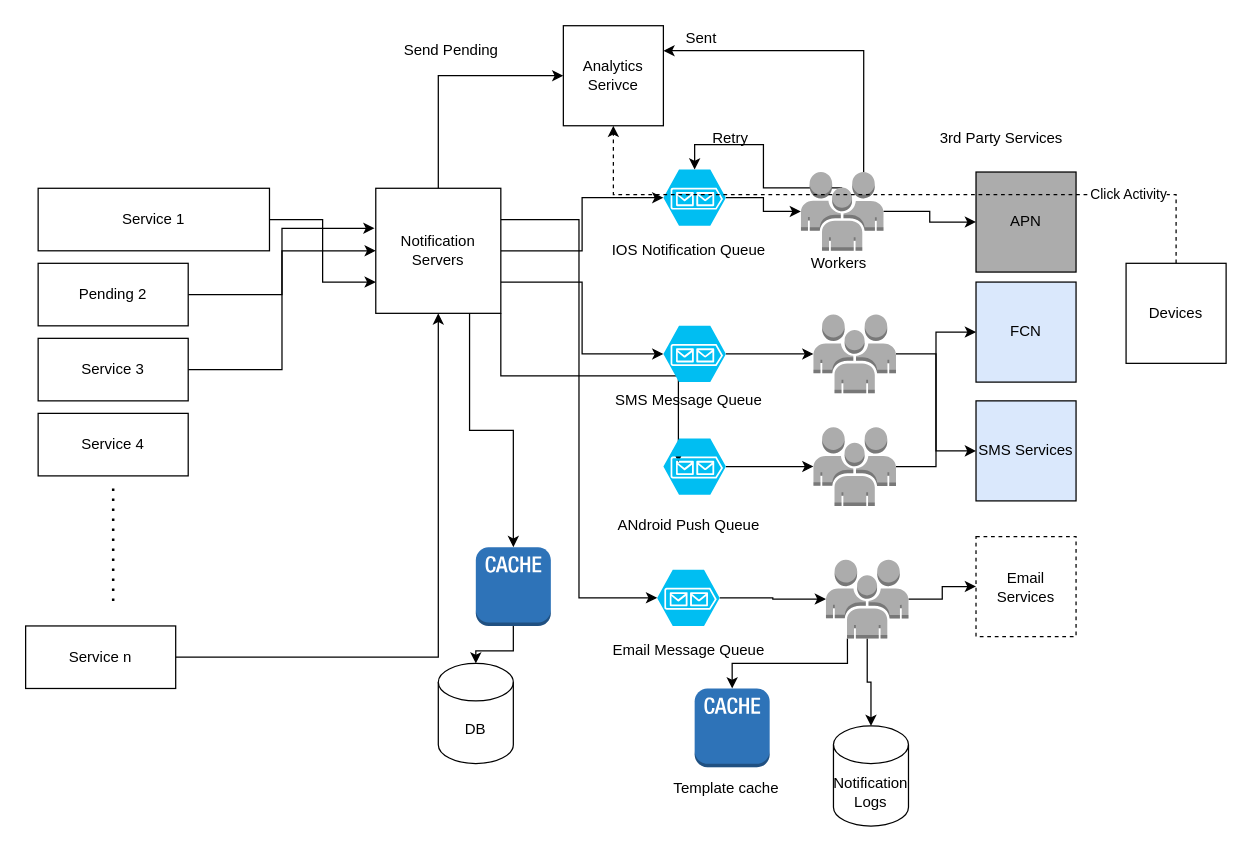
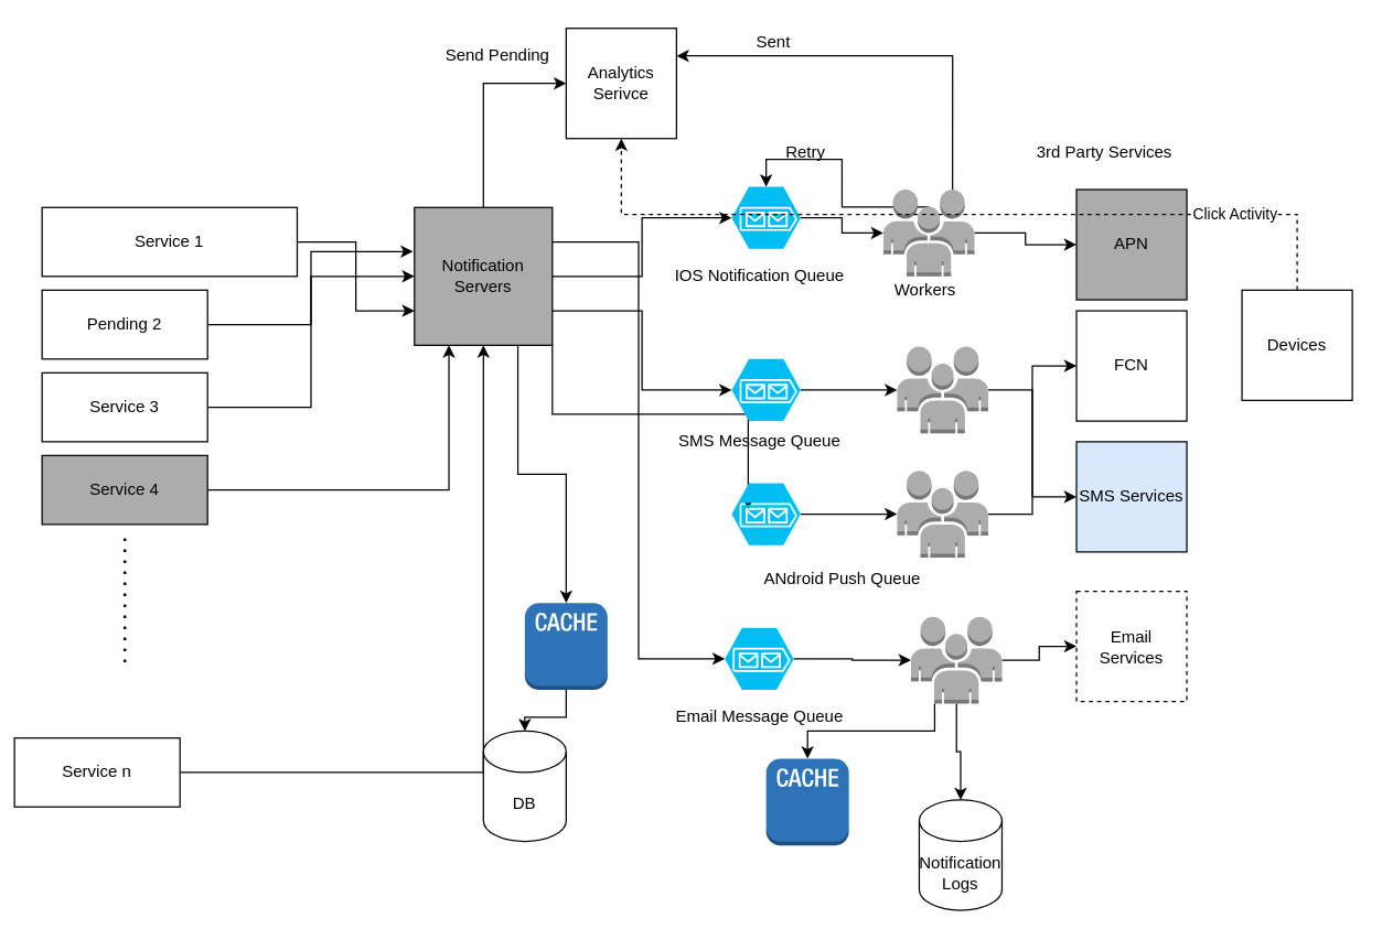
  <mxCell id="0" />
  <mxCell id="1" parent="0" />
  <mxCell id="2" style="edgeStyle=orthogonalEdgeStyle;rounded=0;orthogonalLoop=1;jettySize=auto;html=1;entryX=0;entryY=0.75;entryDx=0;entryDy=0;" edge="1" parent="1" source="3" target="18"><mxGeometry relative="1" as="geometry" /></mxCell>
  <mxCell id="3" value="Service 1" style="rounded=0;whiteSpace=wrap;html=1;" vertex="1" parent="1"><mxGeometry x="30" y="150" width="185" height="50" as="geometry" /></mxCell>
  <mxCell id="4" style="edgeStyle=orthogonalEdgeStyle;rounded=0;orthogonalLoop=1;jettySize=auto;html=1;exitX=1;exitY=0.5;exitDx=0;exitDy=0;entryX=0;entryY=0.5;entryDx=0;entryDy=0;" edge="1" parent="1" source="5" target="18"><mxGeometry relative="1" as="geometry" /></mxCell>
  <mxCell id="5" value="Pending 2" style="rounded=0;whiteSpace=wrap;html=1;" vertex="1" parent="1"><mxGeometry x="30" y="210" width="120" height="50" as="geometry" /></mxCell>
  <mxCell id="6" style="edgeStyle=orthogonalEdgeStyle;rounded=0;orthogonalLoop=1;jettySize=auto;html=1;exitX=1;exitY=0.5;exitDx=0;exitDy=0;entryX=-0.01;entryY=0.32;entryDx=0;entryDy=0;entryPerimeter=0;" edge="1" parent="1" source="7" target="18"><mxGeometry relative="1" as="geometry" /></mxCell>
  <mxCell id="7" value="Service 3" style="rounded=0;whiteSpace=wrap;html=1;" vertex="1" parent="1"><mxGeometry x="30" y="270" width="120" height="50" as="geometry" /></mxCell>
- <mxCell id="9" value="Service 4" style="rounded=0;whiteSpace=wrap;html=1;" vertex="1" parent="1"><mxGeometry x="30" y="330" width="120" height="50" as="geometry" /></mxCell>
+ <mxCell id="8" style="edgeStyle=orthogonalEdgeStyle;rounded=0;orthogonalLoop=1;jettySize=auto;html=1;entryX=0.25;entryY=1;entryDx=0;entryDy=0;" edge="1" parent="1" source="9" target="18"><mxGeometry relative="1" as="geometry" /></mxCell>
+ <mxCell id="9" value="Service 4" style="rounded=0;whiteSpace=wrap;html=1;fillColor=#acacac;" vertex="1" parent="1"><mxGeometry x="30" y="330" width="120" height="50" as="geometry" /></mxCell>
  <mxCell id="10" style="edgeStyle=orthogonalEdgeStyle;rounded=0;orthogonalLoop=1;jettySize=auto;html=1;exitX=1;exitY=0.5;exitDx=0;exitDy=0;entryX=0.5;entryY=1;entryDx=0;entryDy=0;" edge="1" parent="1" source="11" target="18"><mxGeometry relative="1" as="geometry" /></mxCell>
- <mxCell id="11" value="Service n" style="rounded=0;whiteSpace=wrap;html=1;" vertex="1" parent="1"><mxGeometry x="20" y="500" width="120" height="50" as="geometry" /></mxCell>
+ <mxCell id="11" value="Service n" style="rounded=0;whiteSpace=wrap;html=1;" vertex="1" parent="1"><mxGeometry x="10" y="535" width="120" height="50" as="geometry" /></mxCell>
  <mxCell id="12" style="edgeStyle=orthogonalEdgeStyle;rounded=0;orthogonalLoop=1;jettySize=auto;html=1;exitX=0.75;exitY=1;exitDx=0;exitDy=0;" edge="1" parent="1" source="18" target="22"><mxGeometry relative="1" as="geometry" /></mxCell>
  <mxCell id="13" style="edgeStyle=orthogonalEdgeStyle;rounded=0;orthogonalLoop=1;jettySize=auto;html=1;entryX=0;entryY=0.5;entryDx=0;entryDy=0;entryPerimeter=0;" edge="1" parent="1" source="18" target="24"><mxGeometry relative="1" as="geometry" /></mxCell>
  <mxCell id="14" style="edgeStyle=orthogonalEdgeStyle;rounded=0;orthogonalLoop=1;jettySize=auto;html=1;exitX=1;exitY=0.75;exitDx=0;exitDy=0;entryX=0;entryY=0.5;entryDx=0;entryDy=0;entryPerimeter=0;" edge="1" parent="1" source="18" target="26"><mxGeometry relative="1" as="geometry" /></mxCell>
  <mxCell id="15" style="edgeStyle=orthogonalEdgeStyle;rounded=0;orthogonalLoop=1;jettySize=auto;html=1;exitX=1;exitY=1;exitDx=0;exitDy=0;entryX=0.24;entryY=0.422;entryDx=0;entryDy=0;entryPerimeter=0;" edge="1" parent="1" source="18" target="28"><mxGeometry relative="1" as="geometry" /></mxCell>
  <mxCell id="16" style="edgeStyle=orthogonalEdgeStyle;rounded=0;orthogonalLoop=1;jettySize=auto;html=1;exitX=1;exitY=0.25;exitDx=0;exitDy=0;entryX=0;entryY=0.5;entryDx=0;entryDy=0;entryPerimeter=0;" edge="1" parent="1" source="18" target="30"><mxGeometry relative="1" as="geometry" /></mxCell>
  <mxCell id="17" style="edgeStyle=orthogonalEdgeStyle;rounded=0;orthogonalLoop=1;jettySize=auto;html=1;exitX=0.5;exitY=0;exitDx=0;exitDy=0;entryX=0;entryY=0.5;entryDx=0;entryDy=0;" edge="1" parent="1" source="18" target="57"><mxGeometry relative="1" as="geometry" /></mxCell>
- <mxCell id="18" value="Notification Servers" style="whiteSpace=wrap;html=1;aspect=fixed;" vertex="1" parent="1"><mxGeometry x="300" y="150" width="100" height="100" as="geometry" /></mxCell>
+ <mxCell id="18" value="Notification Servers" style="whiteSpace=wrap;html=1;aspect=fixed;fillColor=#acacac;" vertex="1" parent="1"><mxGeometry x="300" y="150" width="100" height="100" as="geometry" /></mxCell>
  <mxCell id="19" value="" style="endArrow=none;dashed=1;html=1;dashPattern=1 3;strokeWidth=2;rounded=0;" edge="1" parent="1"><mxGeometry width="50" height="50" relative="1" as="geometry"><mxPoint x="90" y="480" as="sourcePoint" /><mxPoint x="90" y="390" as="targetPoint" /><Array as="points"><mxPoint x="90" y="440" /></Array></mxGeometry></mxCell>
  <mxCell id="20" value="DB" style="shape=cylinder3;whiteSpace=wrap;html=1;boundedLbl=1;backgroundOutline=1;size=15;" vertex="1" parent="1"><mxGeometry x="350" y="530" width="60" height="80" as="geometry" /></mxCell>
  <mxCell id="21" style="edgeStyle=orthogonalEdgeStyle;rounded=0;orthogonalLoop=1;jettySize=auto;html=1;exitX=0.5;exitY=1;exitDx=0;exitDy=0;exitPerimeter=0;" edge="1" parent="1" source="22" target="20"><mxGeometry relative="1" as="geometry" /></mxCell>
  <mxCell id="22" value="" style="outlineConnect=0;dashed=0;verticalLabelPosition=bottom;verticalAlign=top;align=center;html=1;shape=mxgraph.aws3.cache_node;fillColor=#2E73B8;gradientColor=none;" vertex="1" parent="1"><mxGeometry x="380" y="437" width="60" height="63" as="geometry" /></mxCell>
  <mxCell id="23" style="edgeStyle=orthogonalEdgeStyle;rounded=0;orthogonalLoop=1;jettySize=auto;html=1;exitX=1;exitY=0.5;exitDx=0;exitDy=0;exitPerimeter=0;" edge="1" parent="1" source="24" target="38"><mxGeometry relative="1" as="geometry" /></mxCell>
  <mxCell id="24" value="" style="verticalLabelPosition=bottom;html=1;verticalAlign=top;align=center;strokeColor=none;fillColor=#00BEF2;shape=mxgraph.azure.storage_queue;" vertex="1" parent="1"><mxGeometry x="530" y="135" width="50" height="45" as="geometry" /></mxCell>
  <mxCell id="25" style="edgeStyle=orthogonalEdgeStyle;rounded=0;orthogonalLoop=1;jettySize=auto;html=1;exitX=1;exitY=0.5;exitDx=0;exitDy=0;exitPerimeter=0;" edge="1" parent="1" source="26" target="40"><mxGeometry relative="1" as="geometry" /></mxCell>
  <mxCell id="26" value="" style="verticalLabelPosition=bottom;html=1;verticalAlign=top;align=center;strokeColor=none;fillColor=#00BEF2;shape=mxgraph.azure.storage_queue;" vertex="1" parent="1"><mxGeometry x="530" y="260" width="50" height="45" as="geometry" /></mxCell>
  <mxCell id="27" style="edgeStyle=orthogonalEdgeStyle;rounded=0;orthogonalLoop=1;jettySize=auto;html=1;exitX=1;exitY=0.5;exitDx=0;exitDy=0;exitPerimeter=0;entryX=0;entryY=0.5;entryDx=0;entryDy=0;entryPerimeter=0;" edge="1" parent="1" source="28" target="42"><mxGeometry relative="1" as="geometry" /></mxCell>
  <mxCell id="28" value="" style="verticalLabelPosition=bottom;html=1;verticalAlign=top;align=center;strokeColor=none;fillColor=#00BEF2;shape=mxgraph.azure.storage_queue;" vertex="1" parent="1"><mxGeometry x="530" y="350" width="50" height="45" as="geometry" /></mxCell>
  <mxCell id="29" style="edgeStyle=orthogonalEdgeStyle;rounded=0;orthogonalLoop=1;jettySize=auto;html=1;exitX=1;exitY=0.5;exitDx=0;exitDy=0;exitPerimeter=0;" edge="1" parent="1" source="30" target="46"><mxGeometry relative="1" as="geometry" /></mxCell>
  <mxCell id="30" value="" style="verticalLabelPosition=bottom;html=1;verticalAlign=top;align=center;strokeColor=none;fillColor=#00BEF2;shape=mxgraph.azure.storage_queue;" vertex="1" parent="1"><mxGeometry x="525" y="455" width="50" height="45" as="geometry" /></mxCell>
  <mxCell id="31" value="IOS Notification Queue" style="text;html=1;align=center;verticalAlign=middle;resizable=0;points=[];autosize=1;strokeColor=none;fillColor=none;" vertex="1" parent="1"><mxGeometry x="480" y="190" width="140" height="20" as="geometry" /></mxCell>
  <mxCell id="32" value="SMS Message Queue" style="text;html=1;align=center;verticalAlign=middle;resizable=0;points=[];autosize=1;strokeColor=none;fillColor=none;" vertex="1" parent="1"><mxGeometry x="485" y="310" width="130" height="20" as="geometry" /></mxCell>
- <mxCell id="33" value="ANdroid Push Queue" style="text;html=1;align=center;verticalAlign=middle;resizable=0;points=[];autosize=1;strokeColor=none;fillColor=none;" vertex="1" parent="1"><mxGeometry x="485" y="410" width="130" height="20" as="geometry" /></mxCell>
+ <mxCell id="33" value="ANdroid Push Queue" style="text;html=1;align=center;verticalAlign=middle;resizable=0;points=[];autosize=1;strokeColor=none;fillColor=none;" vertex="1" parent="1"><mxGeometry x="545" y="410" width="130" height="20" as="geometry" /></mxCell>
  <mxCell id="34" value="Email Message Queue" style="text;html=1;align=center;verticalAlign=middle;resizable=0;points=[];autosize=1;strokeColor=none;fillColor=none;" vertex="1" parent="1"><mxGeometry x="480" y="510" width="140" height="20" as="geometry" /></mxCell>
  <mxCell id="35" style="edgeStyle=orthogonalEdgeStyle;rounded=0;orthogonalLoop=1;jettySize=auto;html=1;exitX=0.5;exitY=0.2;exitDx=0;exitDy=0;exitPerimeter=0;entryX=0.5;entryY=0;entryDx=0;entryDy=0;entryPerimeter=0;" edge="1" parent="1" source="38" target="24"><mxGeometry relative="1" as="geometry" /></mxCell>
  <mxCell id="36" style="edgeStyle=orthogonalEdgeStyle;rounded=0;orthogonalLoop=1;jettySize=auto;html=1;exitX=1;exitY=0.5;exitDx=0;exitDy=0;exitPerimeter=0;" edge="1" parent="1" source="38" target="48"><mxGeometry relative="1" as="geometry" /></mxCell>
  <mxCell id="37" style="edgeStyle=orthogonalEdgeStyle;rounded=0;orthogonalLoop=1;jettySize=auto;html=1;exitX=0.76;exitY=0;exitDx=0;exitDy=0;exitPerimeter=0;entryX=1;entryY=0.25;entryDx=0;entryDy=0;" edge="1" parent="1" source="38" target="57"><mxGeometry relative="1" as="geometry" /></mxCell>
  <mxCell id="38" value="" style="outlineConnect=0;dashed=0;verticalLabelPosition=bottom;verticalAlign=top;align=center;html=1;shape=mxgraph.aws3.users;fillColor=#ACACAC;gradientColor=none;" vertex="1" parent="1"><mxGeometry x="640" y="137" width="66" height="63" as="geometry" /></mxCell>
  <mxCell id="39" style="edgeStyle=orthogonalEdgeStyle;rounded=0;orthogonalLoop=1;jettySize=auto;html=1;exitX=1;exitY=0.5;exitDx=0;exitDy=0;exitPerimeter=0;entryX=0;entryY=0.5;entryDx=0;entryDy=0;" edge="1" parent="1" source="40" target="50"><mxGeometry relative="1" as="geometry" /></mxCell>
  <mxCell id="40" value="" style="outlineConnect=0;dashed=0;verticalLabelPosition=bottom;verticalAlign=top;align=center;html=1;shape=mxgraph.aws3.users;fillColor=#ACACAC;gradientColor=none;" vertex="1" parent="1"><mxGeometry x="650" y="251" width="66" height="63" as="geometry" /></mxCell>
  <mxCell id="41" style="edgeStyle=orthogonalEdgeStyle;rounded=0;orthogonalLoop=1;jettySize=auto;html=1;exitX=1;exitY=0.5;exitDx=0;exitDy=0;exitPerimeter=0;entryX=0;entryY=0.5;entryDx=0;entryDy=0;" edge="1" parent="1" source="42" target="49"><mxGeometry relative="1" as="geometry" /></mxCell>
  <mxCell id="42" value="" style="outlineConnect=0;dashed=0;verticalLabelPosition=bottom;verticalAlign=top;align=center;html=1;shape=mxgraph.aws3.users;fillColor=#ACACAC;gradientColor=none;" vertex="1" parent="1"><mxGeometry x="650" y="341" width="66" height="63" as="geometry" /></mxCell>
  <mxCell id="43" style="edgeStyle=orthogonalEdgeStyle;rounded=0;orthogonalLoop=1;jettySize=auto;html=1;exitX=0.26;exitY=1;exitDx=0;exitDy=0;exitPerimeter=0;" edge="1" parent="1" source="46" target="54"><mxGeometry relative="1" as="geometry" /></mxCell>
  <mxCell id="44" style="edgeStyle=orthogonalEdgeStyle;rounded=0;orthogonalLoop=1;jettySize=auto;html=1;exitX=0.5;exitY=1;exitDx=0;exitDy=0;exitPerimeter=0;entryX=0.5;entryY=0;entryDx=0;entryDy=0;entryPerimeter=0;" edge="1" parent="1" source="46" target="53"><mxGeometry relative="1" as="geometry" /></mxCell>
  <mxCell id="45" style="edgeStyle=orthogonalEdgeStyle;rounded=0;orthogonalLoop=1;jettySize=auto;html=1;exitX=1;exitY=0.5;exitDx=0;exitDy=0;exitPerimeter=0;" edge="1" parent="1" source="46" target="51"><mxGeometry relative="1" as="geometry" /></mxCell>
  <mxCell id="46" value="" style="outlineConnect=0;dashed=0;verticalLabelPosition=bottom;verticalAlign=top;align=center;html=1;shape=mxgraph.aws3.users;fillColor=#ACACAC;gradientColor=none;" vertex="1" parent="1"><mxGeometry x="660" y="447" width="66" height="63" as="geometry" /></mxCell>
  <mxCell id="47" value="Workers" style="text;html=1;align=center;verticalAlign=middle;resizable=0;points=[];autosize=1;strokeColor=none;fillColor=none;" vertex="1" parent="1"><mxGeometry x="640" y="200" width="60" height="20" as="geometry" /></mxCell>
  <mxCell id="48" value="APN" style="whiteSpace=wrap;html=1;aspect=fixed;fillColor=#acacac;" vertex="1" parent="1"><mxGeometry x="780" y="137" width="80" height="80" as="geometry" /></mxCell>
- <mxCell id="49" value="FCN" style="whiteSpace=wrap;html=1;aspect=fixed;fillColor=#dae8fc;" vertex="1" parent="1"><mxGeometry x="780" y="225" width="80" height="80" as="geometry" /></mxCell>
+ <mxCell id="49" value="FCN" style="whiteSpace=wrap;html=1;aspect=fixed;" vertex="1" parent="1"><mxGeometry x="780" y="225" width="80" height="80" as="geometry" /></mxCell>
  <mxCell id="50" value="SMS Services" style="whiteSpace=wrap;html=1;aspect=fixed;fillColor=#dae8fc;" vertex="1" parent="1"><mxGeometry x="780" y="320" width="80" height="80" as="geometry" /></mxCell>
  <mxCell id="51" value="Email Services" style="whiteSpace=wrap;html=1;aspect=fixed;dashed=1;" vertex="1" parent="1"><mxGeometry x="780" y="428.5" width="80" height="80" as="geometry" /></mxCell>
  <mxCell id="52" value="Retry&amp;nbsp;" style="text;html=1;align=center;verticalAlign=middle;resizable=0;points=[];autosize=1;strokeColor=none;fillColor=none;" vertex="1" parent="1"><mxGeometry x="560" width="50" height="20" as="geometry" y="100" /></mxCell>
  <mxCell id="53" value="Notification Logs" style="shape=cylinder3;whiteSpace=wrap;html=1;boundedLbl=1;backgroundOutline=1;size=15;" vertex="1" parent="1"><mxGeometry x="666" y="580" width="60" height="80" as="geometry" /></mxCell>
  <mxCell id="54" value="" style="outlineConnect=0;dashed=0;verticalLabelPosition=bottom;verticalAlign=top;align=center;html=1;shape=mxgraph.aws3.cache_node;fillColor=#2E73B8;gradientColor=none;" vertex="1" parent="1"><mxGeometry x="555" y="550" width="60" height="63" as="geometry" /></mxCell>
- <mxCell id="55" value="Template cache" style="text;html=1;align=center;verticalAlign=middle;resizable=0;points=[];autosize=1;strokeColor=none;fillColor=none;" vertex="1" parent="1"><mxGeometry x="530" y="620" width="100" height="20" as="geometry" /></mxCell>
  <mxCell id="56" value="3rd Party Services" style="text;html=1;align=center;verticalAlign=middle;resizable=0;points=[];autosize=1;strokeColor=none;fillColor=none;" vertex="1" parent="1"><mxGeometry x="745" width="110" height="20" as="geometry" y="100" /></mxCell>
- <mxCell id="57" value="Analytics Serivce" style="whiteSpace=wrap;html=1;aspect=fixed;" vertex="1" parent="1"><mxGeometry x="450" y="20" width="80" height="80" as="geometry" /></mxCell>
+ <mxCell id="57" value="Analytics Serivce" style="whiteSpace=wrap;html=1;aspect=fixed;" vertex="1" parent="1"><mxGeometry x="410" y="20" width="80" height="80" as="geometry" /></mxCell>
  <mxCell id="58" value="Send Pending" style="text;html=1;align=center;verticalAlign=middle;resizable=0;points=[];autosize=1;strokeColor=none;fillColor=none;" vertex="1" parent="1"><mxGeometry x="315" y="30" width="90" height="20" as="geometry" /></mxCell>
  <mxCell id="59" value="Sent" style="text;html=1;align=center;verticalAlign=middle;resizable=0;points=[];autosize=1;strokeColor=none;fillColor=none;" vertex="1" parent="1"><mxGeometry x="540" y="20" width="40" height="20" as="geometry" /></mxCell>
  <mxCell id="60" style="edgeStyle=orthogonalEdgeStyle;rounded=0;orthogonalLoop=1;jettySize=auto;html=1;exitX=0.5;exitY=0;exitDx=0;exitDy=0;dashed=1;" edge="1" parent="1" source="62" target="57"><mxGeometry relative="1" as="geometry" /></mxCell>
  <mxCell id="61" value="Click Activity" style="edgeLabel;html=1;align=center;verticalAlign=middle;resizable=0;points=[];" vertex="1" connectable="0" parent="60"><mxGeometry x="-0.664" y="-1" relative="1" as="geometry"><mxPoint as="offset" /></mxGeometry></mxCell>
  <mxCell id="62" value="Devices" style="whiteSpace=wrap;html=1;aspect=fixed;" vertex="1" parent="1"><mxGeometry x="900" y="210" width="80" height="80" as="geometry" /></mxCell>
